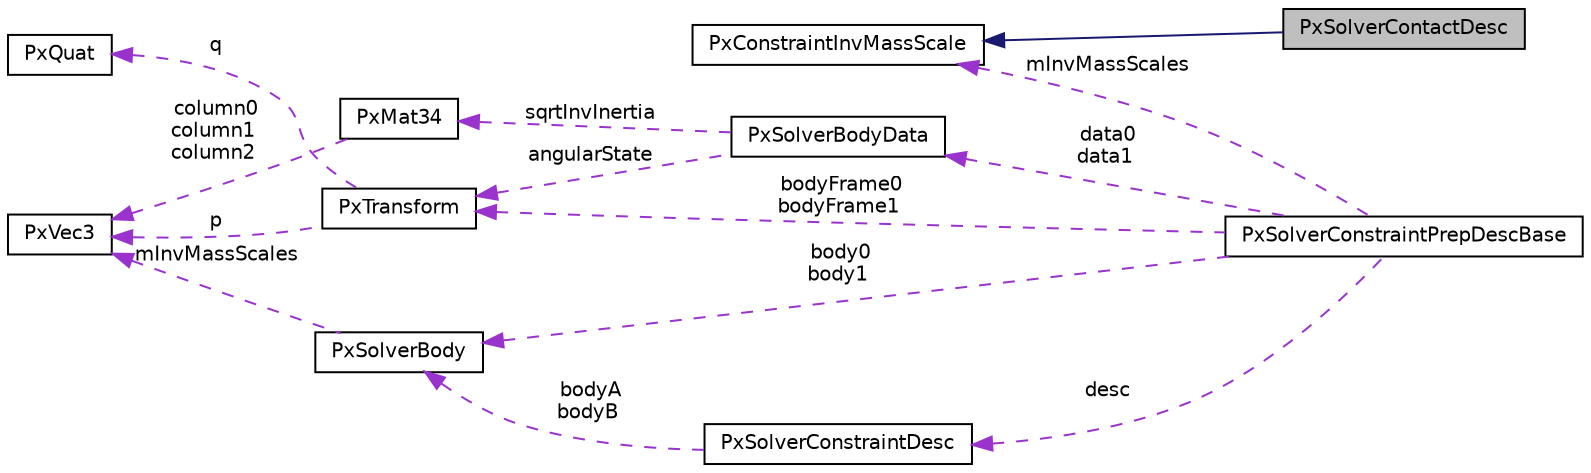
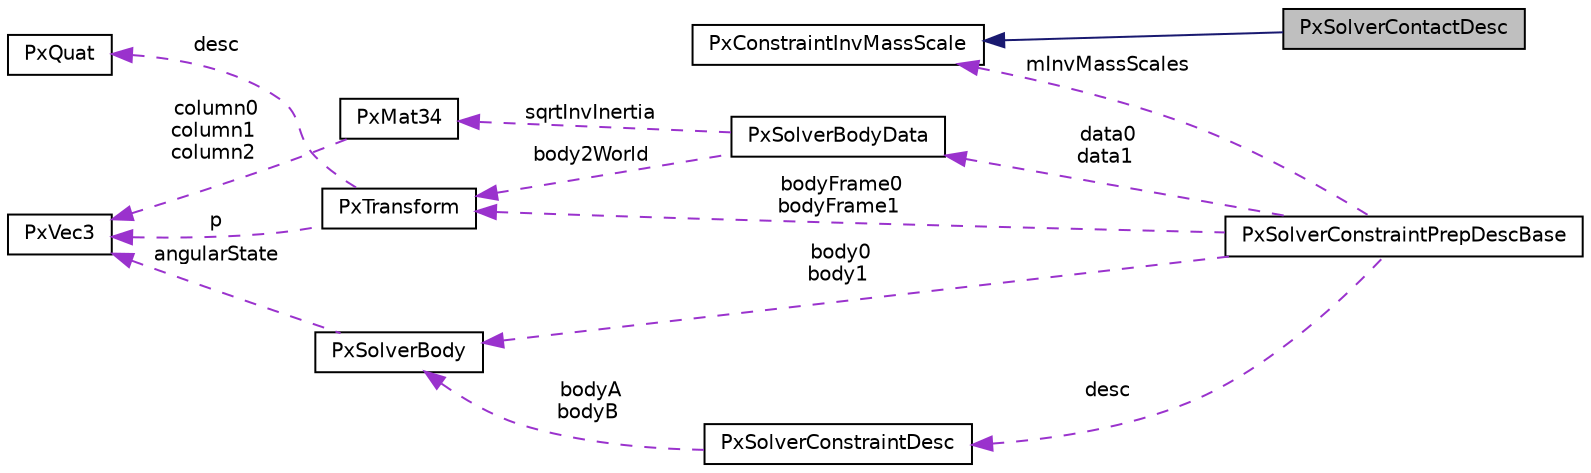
  digraph {
    rankdir=LR
    node [color=black fillcolor=white fontname=Helvetica fontsize=10 shape=record style=filled]
    edge [color=darkorchid3 dir=back fontname=Helvetica fontsize=10 labelfontname=Helvetica labelfontsize=10 style=dashed]
    n1 [fillcolor=grey75 fontcolor=black height=0.2 label=PxSolverContactDesc width=0.4]
    n2 [height=0.2 label=PxSolverConstraintPrepDescBase width=0.4]
    n3 [height=0.2 label=PxSolverConstraintDesc width=0.4]
    n4 [height=0.2 label=PxSolverBody width=0.4]
    n5 [height=0.2 label=PxVec3 width=0.4]
    n6 [height=0.2 label=PxTransform width=0.4]
    n7 [height=0.2 label=PxMat34 width=0.4]
    n8 [height=0.2 label=PxSolverBodyData width=0.4]
    n9 [height=0.2 label=PxConstraintInvMassScale width=0.4]
    n10 [height=0.2 label=PxQuat width=0.4]
    n3 -> n2 [label=" desc"]
    n4 -> n2 [label=" body0\nbody1"]
    n4 -> n3 [label=" bodyA\nbodyB"]
-   n5 -> n4 [label=" mInvMassScales"]
+   n5 -> n4 [label=" angularState"]
    n5 -> n6 [label=" p"]
    n5 -> n7 [label=" column0\ncolumn1\ncolumn2"]
    n6 -> n2 [label=" bodyFrame0\nbodyFrame1"]
-   n6 -> n8 [label=" angularState"]
+   n6 -> n8 [label=" body2World"]
    n7 -> n8 [label=" sqrtInvInertia"]
    n8 -> n2 [label=" data0\ndata1"]
    n9 -> n1 [color=midnightblue style=solid]
    n9 -> n2 [label=" mInvMassScales"]
-   n10 -> n6 [label=" q"]
+   n10 -> n6 [label=" desc"]
  }
